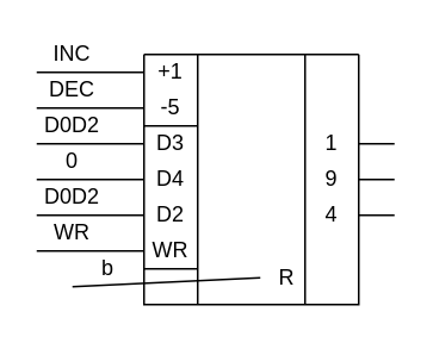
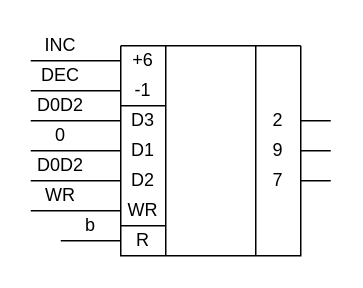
  <mxCell id="0" />
  <mxCell id="1" parent="0" />
  <mxCell id="2" value="" style="swimlane;startSize=0;" vertex="1" parent="1"><mxGeometry x="80" y="30" width="120" height="140" as="geometry" /></mxCell>
- <mxCell id="3" value="+1" style="text;html=1;strokeColor=none;fillColor=none;align=center;verticalAlign=middle;whiteSpace=wrap;rounded=0;" vertex="1" parent="2"><mxGeometry width="30" height="20" as="geometry" /></mxCell>
+ <mxCell id="3" value="+6" style="text;html=1;strokeColor=none;fillColor=none;align=center;verticalAlign=middle;whiteSpace=wrap;rounded=0;" vertex="1" parent="2"><mxGeometry width="30" height="20" as="geometry" /></mxCell>
  <mxCell id="4" value="" style="endArrow=none;html=1;exitX=0;exitY=0.25;exitDx=0;exitDy=0;" edge="1" parent="2"><mxGeometry width="50" height="50" relative="1" as="geometry"><mxPoint y="40" as="sourcePoint" /><mxPoint x="30" y="40" as="targetPoint" /></mxGeometry></mxCell>
- <mxCell id="5" value="-5" style="text;html=1;strokeColor=none;fillColor=none;align=center;verticalAlign=middle;whiteSpace=wrap;rounded=0;" vertex="1" parent="2"><mxGeometry y="20" width="30" height="20" as="geometry" /></mxCell>
+ <mxCell id="5" value="-1" style="text;html=1;strokeColor=none;fillColor=none;align=center;verticalAlign=middle;whiteSpace=wrap;rounded=0;" vertex="1" parent="2"><mxGeometry y="20" width="30" height="20" as="geometry" /></mxCell>
  <mxCell id="6" value="D3" style="text;html=1;strokeColor=none;fillColor=none;align=center;verticalAlign=middle;whiteSpace=wrap;rounded=0;" vertex="1" parent="2"><mxGeometry y="40" width="30" height="20" as="geometry" /></mxCell>
- <mxCell id="7" value="D4" style="text;html=1;strokeColor=none;fillColor=none;align=center;verticalAlign=middle;whiteSpace=wrap;rounded=0;" vertex="1" parent="2"><mxGeometry y="60" width="30" height="20" as="geometry" /></mxCell>
+ <mxCell id="7" value="D1" style="text;html=1;strokeColor=none;fillColor=none;align=center;verticalAlign=middle;whiteSpace=wrap;rounded=0;" vertex="1" parent="2"><mxGeometry y="60" width="30" height="20" as="geometry" /></mxCell>
  <mxCell id="8" value="D2" style="text;html=1;strokeColor=none;fillColor=none;align=center;verticalAlign=middle;whiteSpace=wrap;rounded=0;" vertex="1" parent="2"><mxGeometry y="80" width="30" height="20" as="geometry" /></mxCell>
  <mxCell id="9" value="WR" style="text;html=1;strokeColor=none;fillColor=none;align=center;verticalAlign=middle;whiteSpace=wrap;rounded=0;" vertex="1" parent="2"><mxGeometry y="100" width="30" height="20" as="geometry" /></mxCell>
  <mxCell id="10" value="" style="endArrow=none;html=1;exitX=0;exitY=0.25;exitDx=0;exitDy=0;" edge="1" parent="2"><mxGeometry width="50" height="50" relative="1" as="geometry"><mxPoint y="120" as="sourcePoint" /><mxPoint x="30" y="120" as="targetPoint" /></mxGeometry></mxCell>
- <mxCell id="11" value="R" style="text;html=1;strokeColor=none;fillColor=none;align=center;verticalAlign=middle;whiteSpace=wrap;rounded=0;" vertex="1" parent="2"><mxGeometry x="65" y="115" width="30" height="20" as="geometry" /></mxCell>
- <mxCell id="12" value="1" style="text;html=1;strokeColor=none;fillColor=none;align=center;verticalAlign=middle;whiteSpace=wrap;rounded=0;" vertex="1" parent="2"><mxGeometry x="90" y="40" width="30" height="20" as="geometry" /></mxCell>
+ <mxCell id="11" value="R" style="text;html=1;strokeColor=none;fillColor=none;align=center;verticalAlign=middle;whiteSpace=wrap;rounded=0;" vertex="1" parent="2"><mxGeometry y="120" width="30" height="20" as="geometry" /></mxCell>
+ <mxCell id="12" value="2" style="text;html=1;strokeColor=none;fillColor=none;align=center;verticalAlign=middle;whiteSpace=wrap;rounded=0;" vertex="1" parent="2"><mxGeometry x="90" y="40" width="30" height="20" as="geometry" /></mxCell>
  <mxCell id="13" value="9" style="text;html=1;strokeColor=none;fillColor=none;align=center;verticalAlign=middle;whiteSpace=wrap;rounded=0;" vertex="1" parent="2"><mxGeometry x="90" y="60" width="30" height="20" as="geometry" /></mxCell>
- <mxCell id="14" value="4" style="text;html=1;strokeColor=none;fillColor=none;align=center;verticalAlign=middle;whiteSpace=wrap;rounded=0;" vertex="1" parent="2"><mxGeometry x="90" y="80" width="30" height="20" as="geometry" /></mxCell>
+ <mxCell id="14" value="7" style="text;html=1;strokeColor=none;fillColor=none;align=center;verticalAlign=middle;whiteSpace=wrap;rounded=0;" vertex="1" parent="2"><mxGeometry x="90" y="80" width="30" height="20" as="geometry" /></mxCell>
  <mxCell id="15" value="" style="endArrow=none;html=1;entryX=0.25;entryY=0;entryDx=0;entryDy=0;exitX=0.25;exitY=1;exitDx=0;exitDy=0;" edge="1" parent="1" source="2" target="2"><mxGeometry width="50" height="50" relative="1" as="geometry"><mxPoint x="130" y="200" as="sourcePoint" /><mxPoint x="180" y="150" as="targetPoint" /></mxGeometry></mxCell>
  <mxCell id="16" value="" style="endArrow=none;html=1;exitX=0.75;exitY=1;exitDx=0;exitDy=0;entryX=0.75;entryY=0;entryDx=0;entryDy=0;" edge="1" parent="1" source="2" target="2"><mxGeometry width="50" height="50" relative="1" as="geometry"><mxPoint x="130" y="200" as="sourcePoint" /><mxPoint x="180" y="150" as="targetPoint" /></mxGeometry></mxCell>
  <mxCell id="17" value="" style="endArrow=none;html=1;entryX=0;entryY=0.5;entryDx=0;entryDy=0;" edge="1" parent="1" target="11"><mxGeometry width="50" height="50" relative="1" as="geometry"><mxPoint x="40" y="160" as="sourcePoint" /><mxPoint x="180" y="110" as="targetPoint" /></mxGeometry></mxCell>
  <mxCell id="18" value="b" style="text;html=1;strokeColor=none;fillColor=none;align=center;verticalAlign=middle;whiteSpace=wrap;rounded=0;" vertex="1" parent="1"><mxGeometry x="40" y="140" width="40" height="20" as="geometry" /></mxCell>
  <mxCell id="19" value="" style="endArrow=none;html=1;entryX=0;entryY=0.5;entryDx=0;entryDy=0;" edge="1" parent="1" target="9"><mxGeometry width="50" height="50" relative="1" as="geometry"><mxPoint x="20" y="140" as="sourcePoint" /><mxPoint x="170" y="110" as="targetPoint" /></mxGeometry></mxCell>
  <mxCell id="20" value="" style="endArrow=none;html=1;entryX=0;entryY=0.5;entryDx=0;entryDy=0;" edge="1" parent="1" target="8"><mxGeometry width="50" height="50" relative="1" as="geometry"><mxPoint x="20" y="120" as="sourcePoint" /><mxPoint x="170" y="110" as="targetPoint" /></mxGeometry></mxCell>
  <mxCell id="21" value="" style="endArrow=none;html=1;exitX=0;exitY=0.5;exitDx=0;exitDy=0;" edge="1" parent="1" source="7"><mxGeometry width="50" height="50" relative="1" as="geometry"><mxPoint x="120" y="160" as="sourcePoint" /><mxPoint x="20" y="100" as="targetPoint" /></mxGeometry></mxCell>
  <mxCell id="22" value="" style="endArrow=none;html=1;entryX=0;entryY=0.5;entryDx=0;entryDy=0;" edge="1" parent="1" target="6"><mxGeometry width="50" height="50" relative="1" as="geometry"><mxPoint x="20" y="80" as="sourcePoint" /><mxPoint x="170" y="110" as="targetPoint" /></mxGeometry></mxCell>
  <mxCell id="23" value="" style="endArrow=none;html=1;entryX=0;entryY=0.5;entryDx=0;entryDy=0;" edge="1" parent="1" target="5"><mxGeometry width="50" height="50" relative="1" as="geometry"><mxPoint x="20" y="60" as="sourcePoint" /><mxPoint x="170" y="30" as="targetPoint" /></mxGeometry></mxCell>
  <mxCell id="24" value="" style="endArrow=none;html=1;entryX=0;entryY=0.5;entryDx=0;entryDy=0;" edge="1" parent="1" target="3"><mxGeometry width="50" height="50" relative="1" as="geometry"><mxPoint x="20" y="40" as="sourcePoint" /><mxPoint x="170" y="30" as="targetPoint" /></mxGeometry></mxCell>
  <mxCell id="25" value="INC" style="text;html=1;strokeColor=none;fillColor=none;align=center;verticalAlign=middle;whiteSpace=wrap;rounded=0;" vertex="1" parent="1"><mxGeometry x="20" y="20" width="40" height="20" as="geometry" /></mxCell>
  <mxCell id="26" value="DEC" style="text;html=1;strokeColor=none;fillColor=none;align=center;verticalAlign=middle;whiteSpace=wrap;rounded=0;" vertex="1" parent="1"><mxGeometry x="20" y="40" width="40" height="20" as="geometry" /></mxCell>
  <mxCell id="27" value="D0D2" style="text;html=1;strokeColor=none;fillColor=none;align=center;verticalAlign=middle;whiteSpace=wrap;rounded=0;" vertex="1" parent="1"><mxGeometry x="20" y="60" width="40" height="20" as="geometry" /></mxCell>
  <mxCell id="28" value="0" style="text;html=1;strokeColor=none;fillColor=none;align=center;verticalAlign=middle;whiteSpace=wrap;rounded=0;" vertex="1" parent="1"><mxGeometry x="20" y="80" width="40" height="20" as="geometry" /></mxCell>
  <mxCell id="29" value="D0D2" style="text;html=1;strokeColor=none;fillColor=none;align=center;verticalAlign=middle;whiteSpace=wrap;rounded=0;" vertex="1" parent="1"><mxGeometry x="20" y="100" width="40" height="20" as="geometry" /></mxCell>
  <mxCell id="30" value="WR" style="text;html=1;strokeColor=none;fillColor=none;align=center;verticalAlign=middle;whiteSpace=wrap;rounded=0;" vertex="1" parent="1"><mxGeometry x="20" y="120" width="40" height="20" as="geometry" /></mxCell>
  <mxCell id="31" value="" style="endArrow=none;html=1;exitX=1;exitY=0.5;exitDx=0;exitDy=0;" edge="1" parent="1" source="12"><mxGeometry width="50" height="50" relative="1" as="geometry"><mxPoint x="120" y="120" as="sourcePoint" /><mxPoint x="220" y="80" as="targetPoint" /></mxGeometry></mxCell>
  <mxCell id="32" value="" style="endArrow=none;html=1;exitX=1;exitY=0.5;exitDx=0;exitDy=0;" edge="1" parent="1"><mxGeometry width="50" height="50" relative="1" as="geometry"><mxPoint x="200" y="100" as="sourcePoint" /><mxPoint x="220" y="100" as="targetPoint" /></mxGeometry></mxCell>
  <mxCell id="33" value="" style="endArrow=none;html=1;exitX=1;exitY=0.5;exitDx=0;exitDy=0;" edge="1" parent="1"><mxGeometry width="50" height="50" relative="1" as="geometry"><mxPoint x="200" y="120" as="sourcePoint" /><mxPoint x="220" y="120" as="targetPoint" /></mxGeometry></mxCell>
